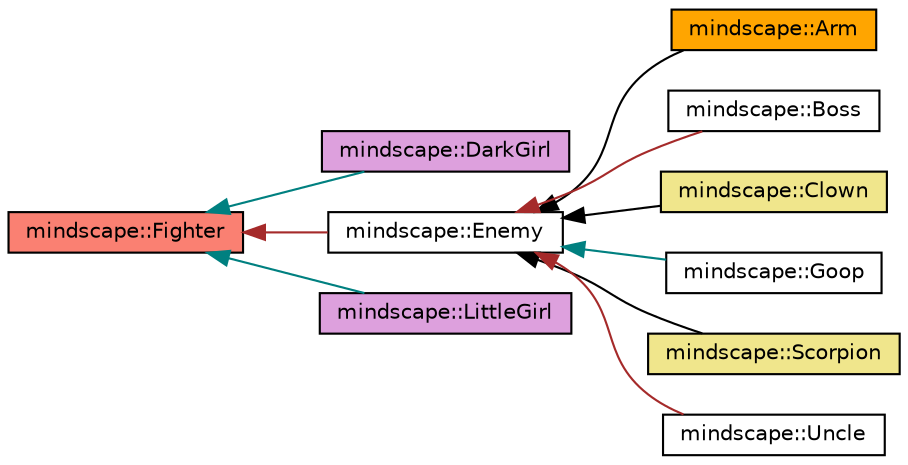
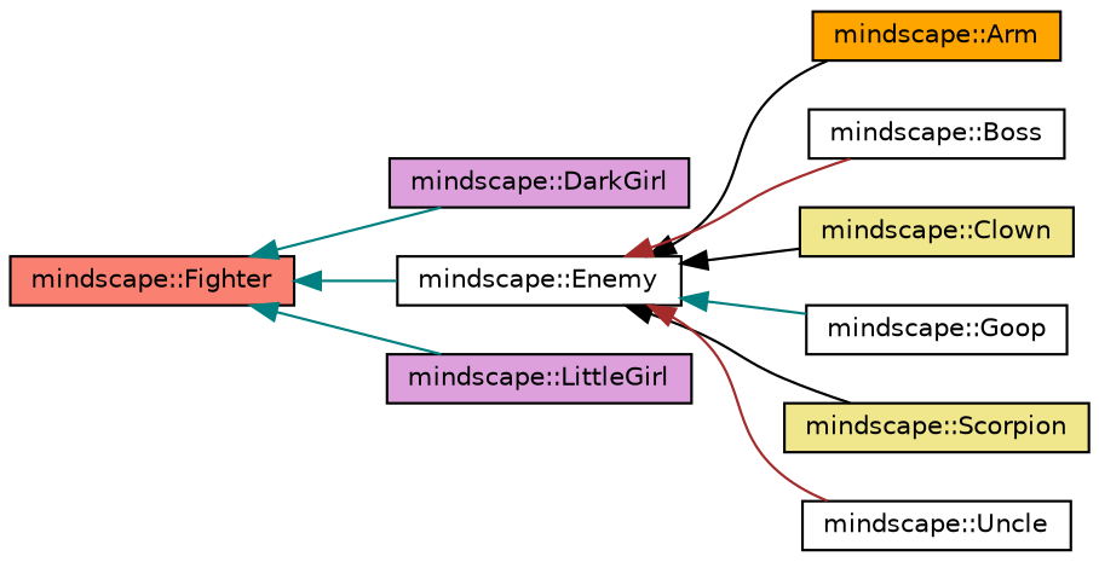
  digraph {
    rankdir=LR
    node [color=black fillcolor=white fontname=Helvetica fontsize=10 shape=record style=filled]
    edge [color=teal dir=back fontname=Helvetica fontsize=10 labelfontname=Helvetica labelfontsize=10 style=solid]
    n1 [fillcolor=salmon fontcolor=black height=0.2 label="mindscape::Fighter" width=0.4]
    n2 [fillcolor=plum height=0.2 label="mindscape::DarkGirl" width=0.4]
    n3 [height=0.2 label="mindscape::Enemy" width=0.4]
    n4 [fillcolor=plum height=0.2 label="mindscape::LittleGirl" width=0.4]
    n5 [fillcolor=orange height=0.2 label="mindscape::Arm" width=0.4]
    n6 [height=0.2 label="mindscape::Boss" width=0.4]
    n7 [fillcolor=khaki height=0.2 label="mindscape::Clown" width=0.4]
    n8 [height=0.2 label="mindscape::Goop" width=0.4]
    n9 [fillcolor=khaki height=0.2 label="mindscape::Scorpion" width=0.4]
    n10 [height=0.2 label="mindscape::Uncle" width=0.4]
    n1 -> n2
-   n1 -> n3 [color=brown]
+   n1 -> n3
    n1 -> n4
    n3 -> n5 [color=black]
    n3 -> n6 [color=brown]
    n3 -> n7 [color=black]
    n3 -> n8
    n3 -> n9 [color=black]
    n3 -> n10 [color=brown]
  }
